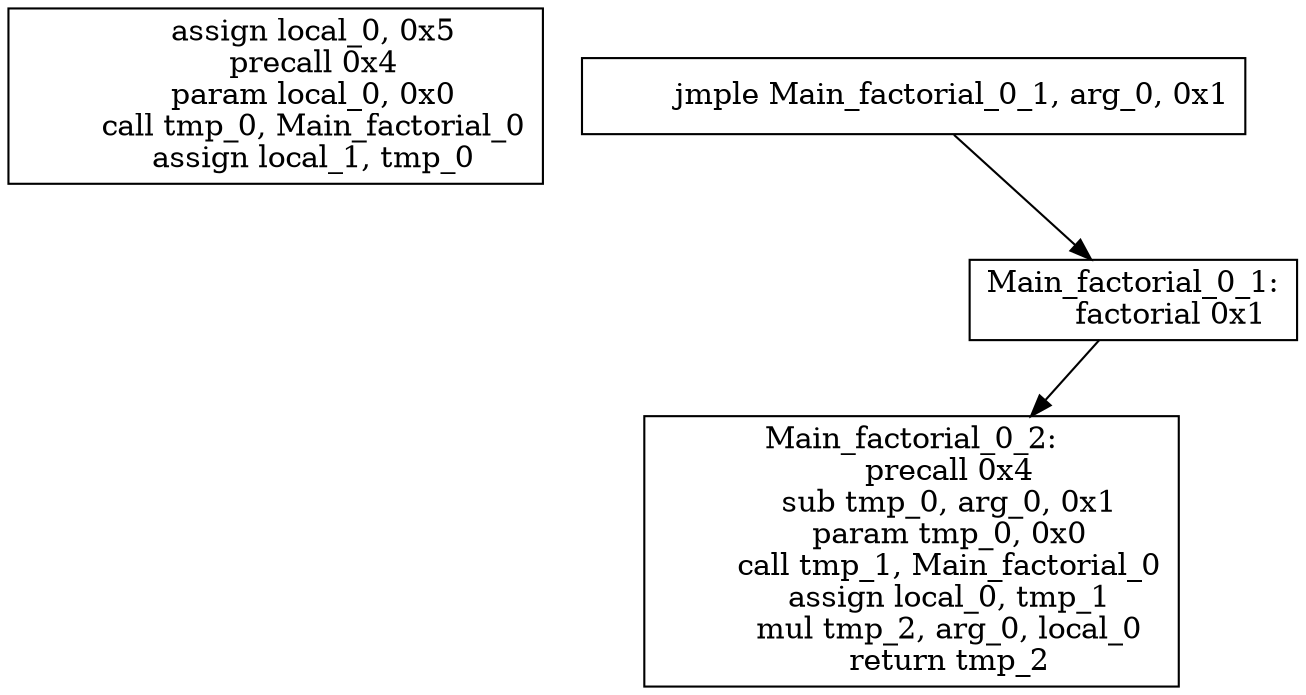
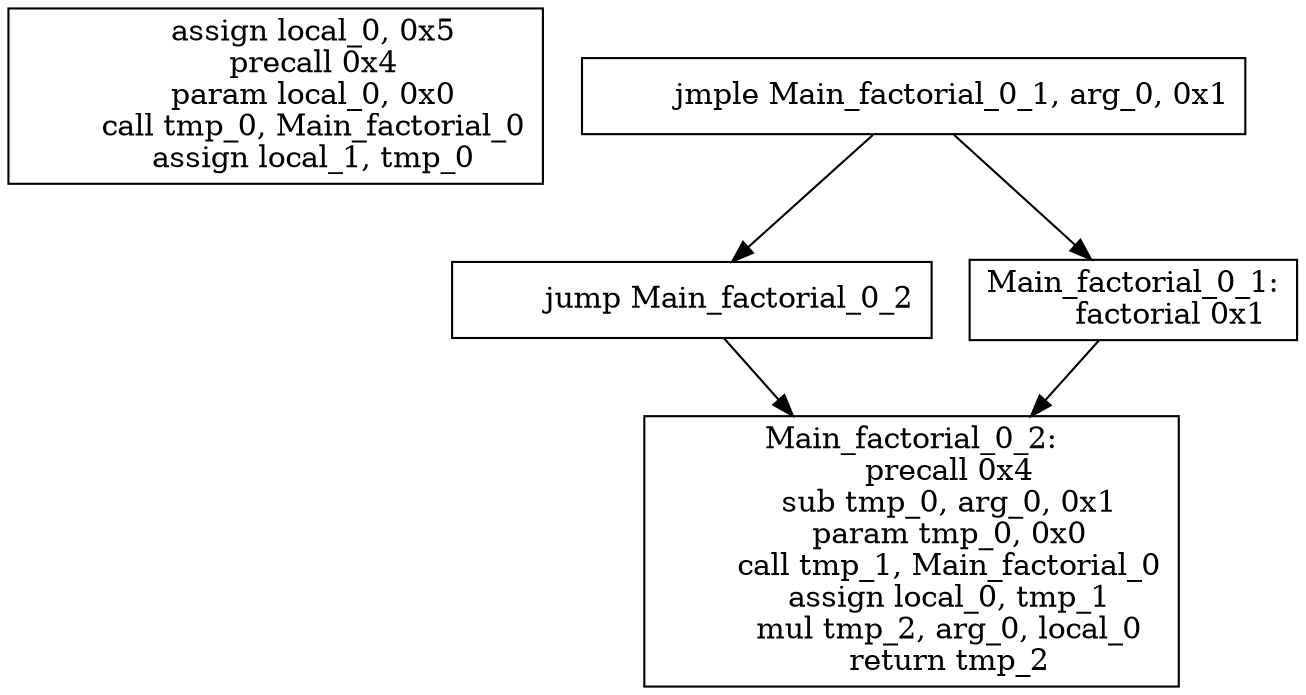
  digraph {
    rankdir=TD
    node [shape=rectangle]
    n1 [label="	assign local_0, 0x5\n	precall 0x4\n	param local_0, 0x0\n	call tmp_0, Main_factorial_0\n	assign local_1, tmp_0\n"]
    n2 [label="	jmple Main_factorial_0_1, arg_0, 0x1\n"]
+   n3 [label="	jump Main_factorial_0_2\n"]
    n4 [label="Main_factorial_0_1:\n	factorial 0x1\n"]
    n5 [label="Main_factorial_0_2:\n	precall 0x4\n	sub tmp_0, arg_0, 0x1\n	param tmp_0, 0x0\n	call tmp_1, Main_factorial_0\n	assign local_0, tmp_1\n	mul tmp_2, arg_0, local_0\n	return tmp_2\n"]
+   n2 -> n3
    n2 -> n4
+   n3 -> n5
    n4 -> n5
  }
